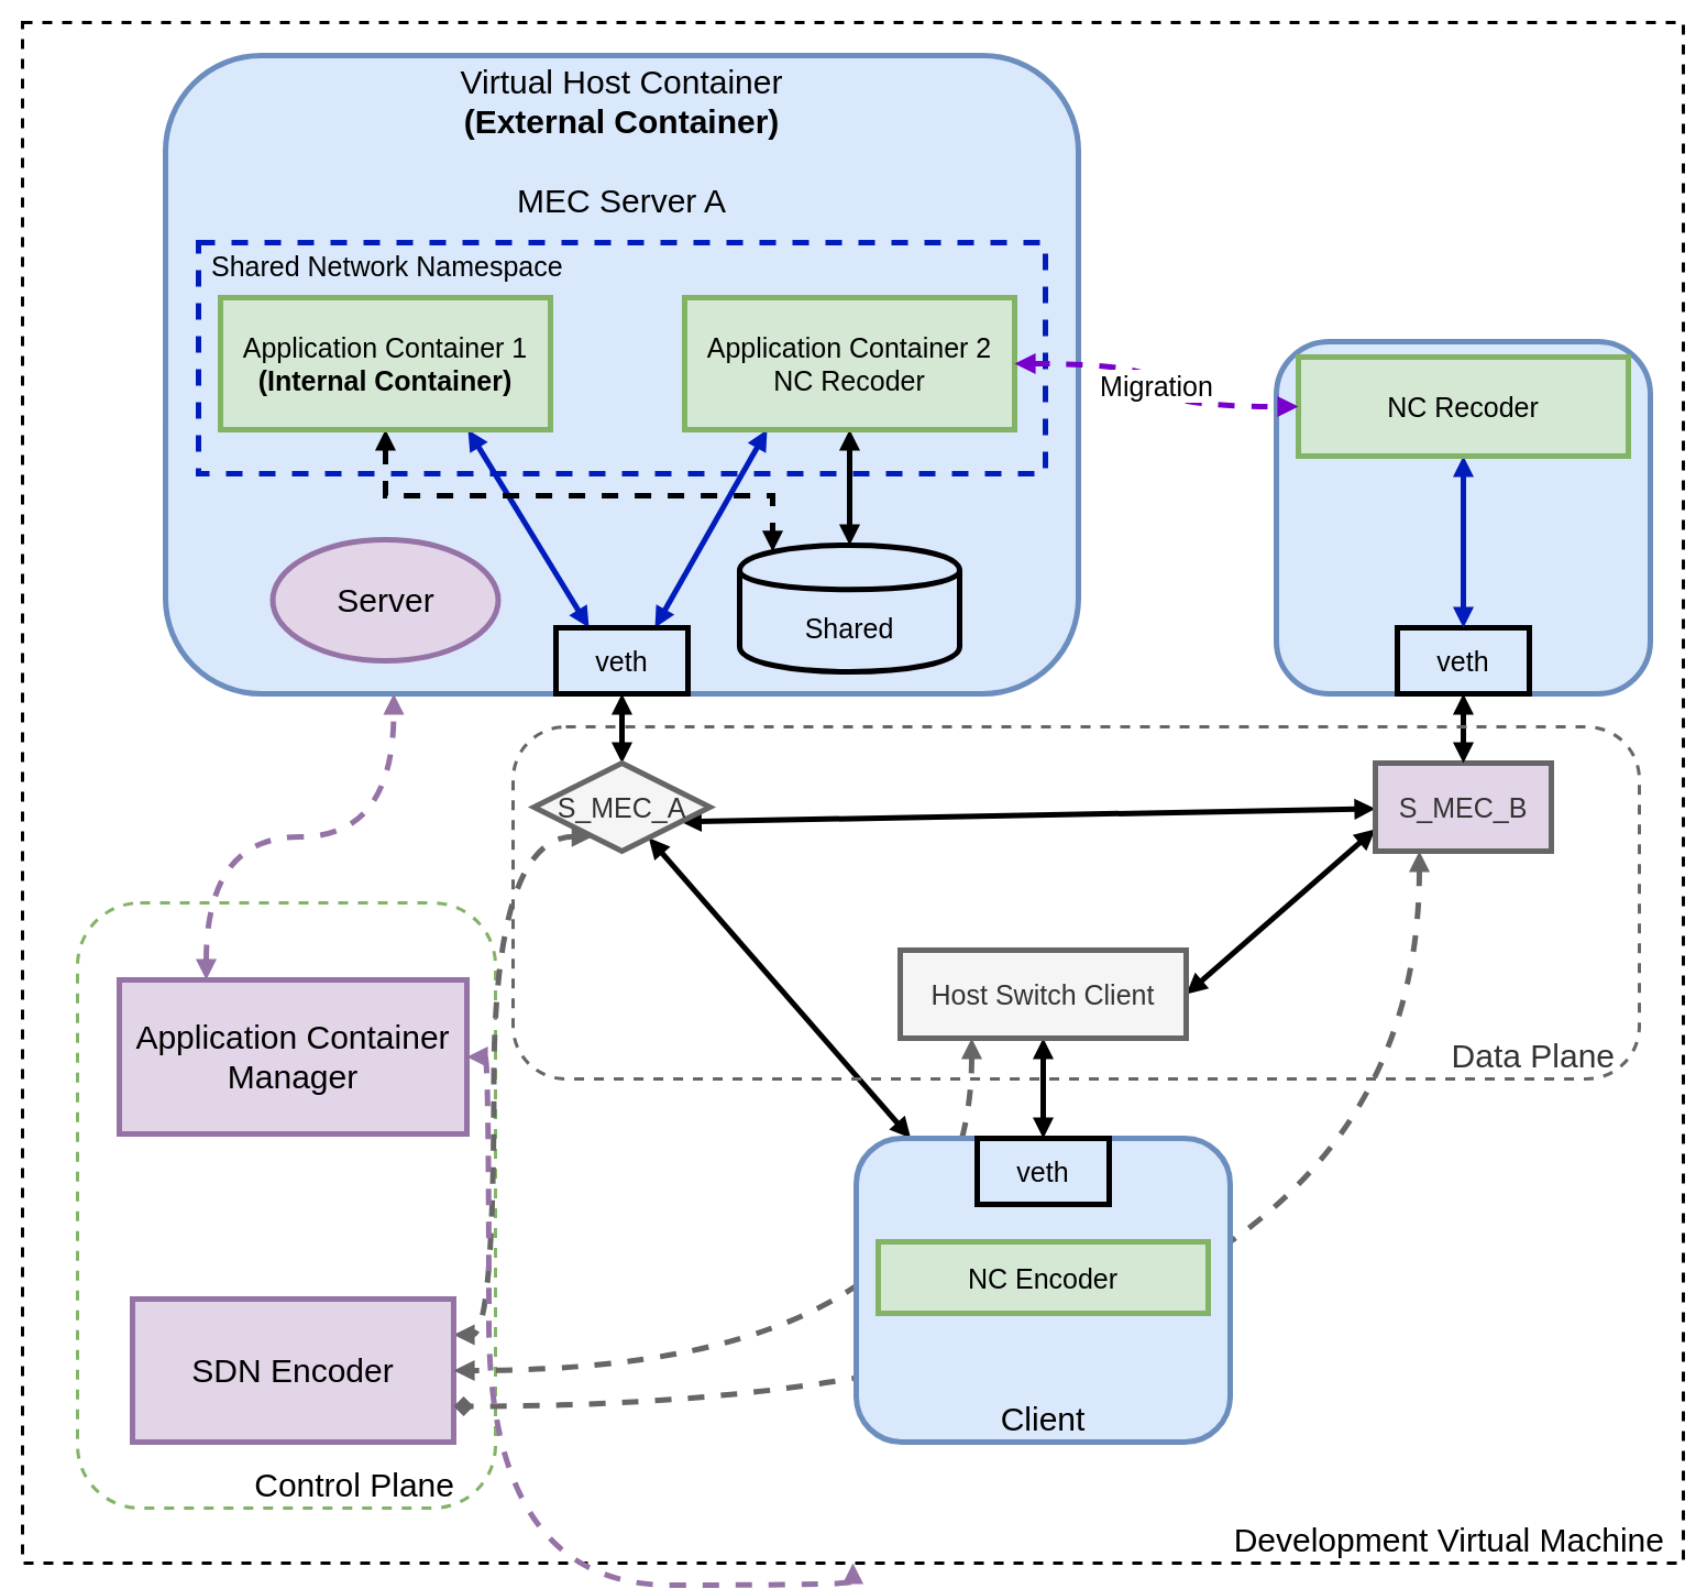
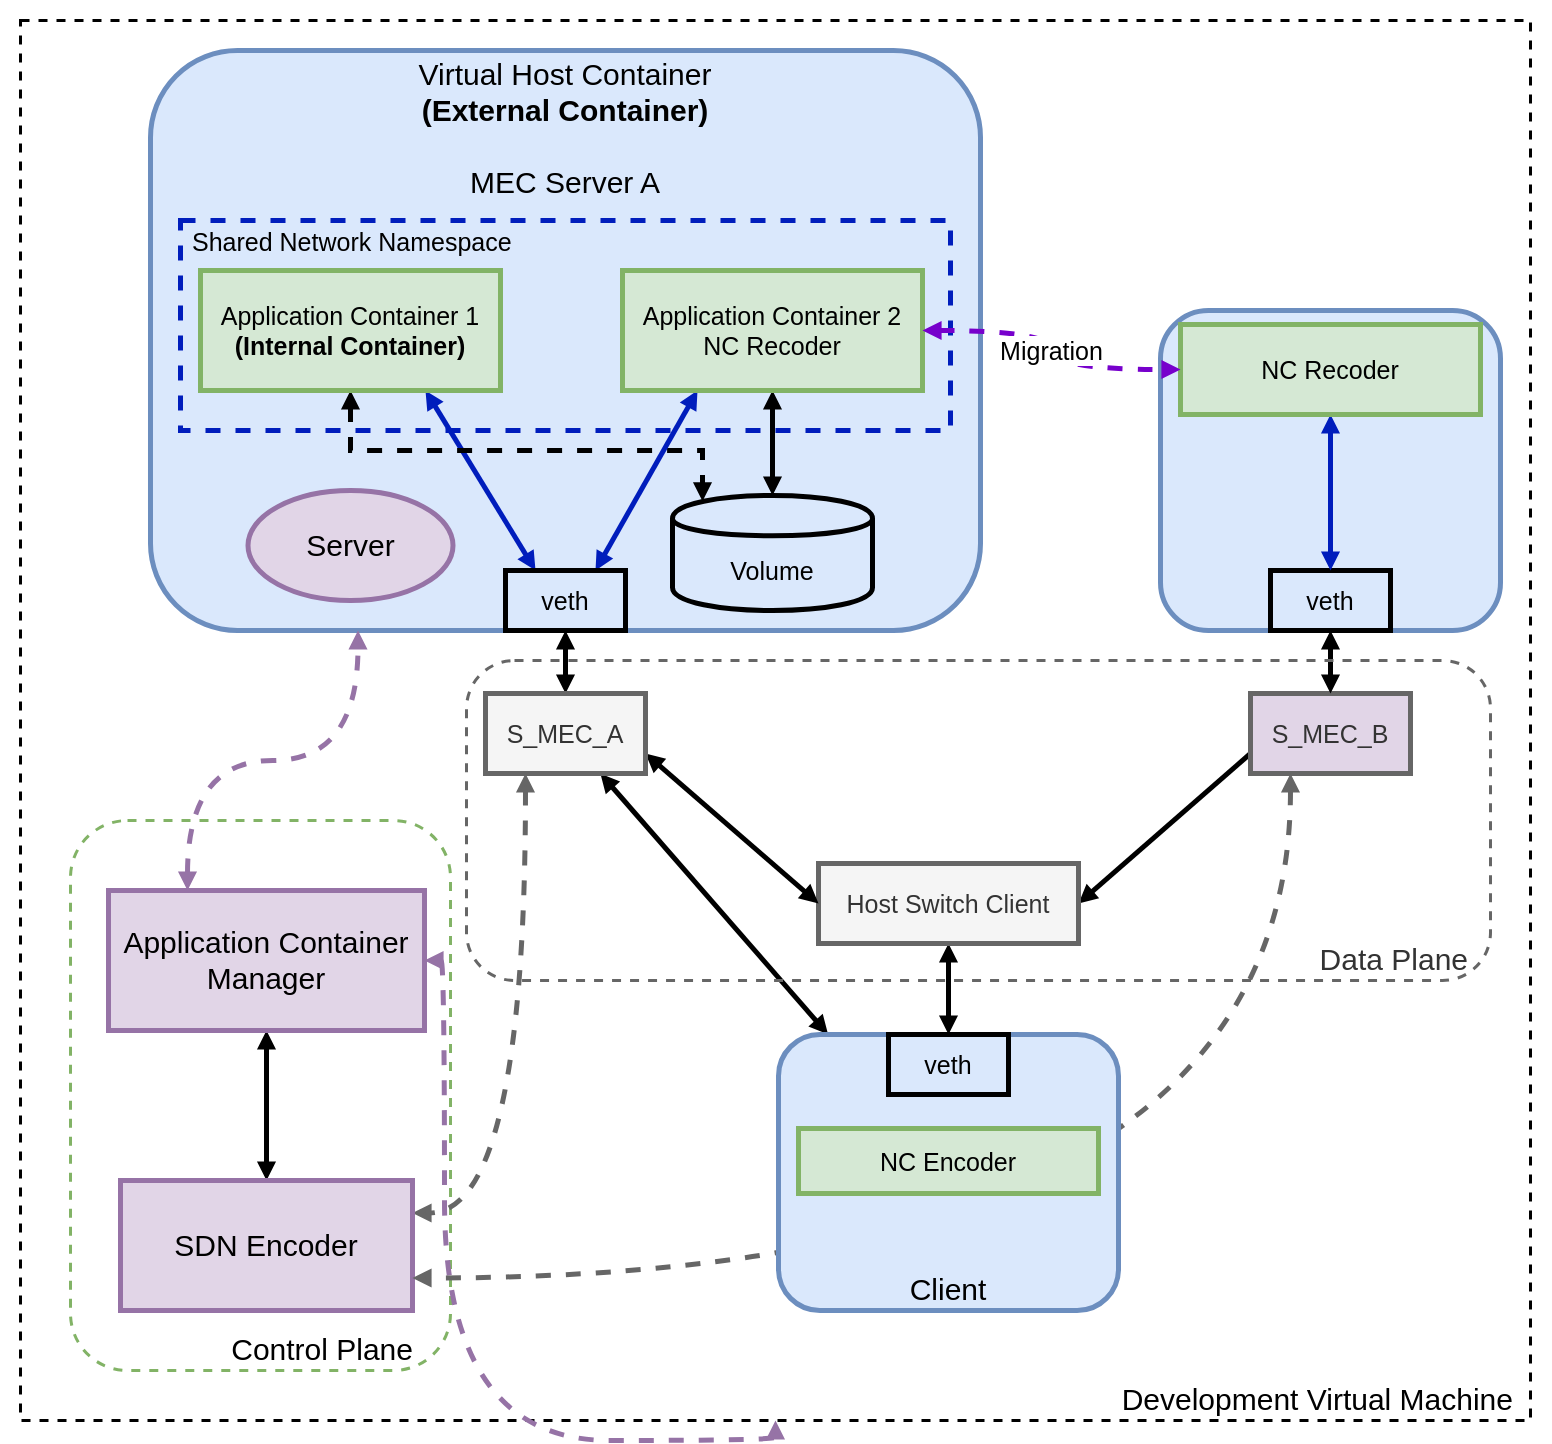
  <mxCell id="0" />
  <mxCell id="1" parent="0" />
  <mxCell id="2" value="Development Virtual Machine" style="rounded=0;whiteSpace=wrap;html=1;dashed=1;strokeWidth=3;fillColor=none;fontSize=30;fontColor=#000000;align=right;verticalAlign=bottom;spacingRight=15;" vertex="1" parent="1"><mxGeometry x="20" y="20" width="1510" height="1400" as="geometry" /></mxCell>
  <mxCell id="3" value="Control Plane" style="rounded=1;whiteSpace=wrap;html=1;strokeWidth=3;fillColor=none;fontSize=30;align=right;dashed=1;verticalAlign=bottom;strokeColor=#82b366;spacingRight=35;" vertex="1" parent="1"><mxGeometry x="70" y="820" width="380" height="550" as="geometry" /></mxCell>
  <mxCell id="4" value="Virtual Host Container&lt;br&gt;&lt;b&gt;(External Container)&lt;/b&gt;&lt;br&gt;&lt;br&gt;MEC Server A" style="rounded=1;whiteSpace=wrap;html=1;strokeWidth=5;fillColor=#dae8fc;strokeColor=#6c8ebf;verticalAlign=top;fontSize=30;" parent="1" vertex="1"><mxGeometry x="150" y="50" width="830" height="580" as="geometry" /></mxCell>
  <mxCell id="5" value="Shared Network Namespace" style="rounded=0;whiteSpace=wrap;html=1;strokeWidth=5;fontSize=25;fillColor=none;strokeColor=#001DBC;labelPosition=center;verticalLabelPosition=middle;align=left;verticalAlign=top;dashed=1;fontColor=#000000;spacingLeft=10;" vertex="1" parent="1"><mxGeometry x="180" y="220" width="770" height="210" as="geometry" /></mxCell>
  <mxCell id="6" style="rounded=0;orthogonalLoop=1;jettySize=auto;html=1;exitX=0.75;exitY=1;exitDx=0;exitDy=0;entryX=0.25;entryY=0;entryDx=0;entryDy=0;startArrow=block;startFill=1;endArrow=block;endFill=1;strokeColor=#001DBC;strokeWidth=5;fontSize=30;fontColor=#000000;fillColor=#0050ef;" edge="1" parent="1" source="8" target="14"><mxGeometry relative="1" as="geometry" /></mxCell>
  <mxCell id="7" style="edgeStyle=orthogonalEdgeStyle;rounded=0;orthogonalLoop=1;jettySize=auto;html=1;exitX=0.5;exitY=1;exitDx=0;exitDy=0;entryX=0.15;entryY=0.05;entryDx=0;entryDy=0;entryPerimeter=0;startArrow=block;startFill=1;endArrow=block;endFill=1;strokeColor=#000000;strokeWidth=5;fontSize=30;fontColor=#000000;dashed=1;" edge="1" parent="1" source="8" target="12"><mxGeometry relative="1" as="geometry"><Array as="points"><mxPoint x="350" y="450" /><mxPoint x="702" y="450" /></Array></mxGeometry></mxCell>
  <mxCell id="8" value="Application Container 1&lt;br style=&quot;font-size: 25px&quot;&gt;&lt;b&gt;(Internal Container)&lt;/b&gt;" style="rounded=0;whiteSpace=wrap;html=1;strokeWidth=5;fontSize=25;fillColor=#d5e8d4;strokeColor=#82b366;" parent="1" vertex="1"><mxGeometry x="200" y="270" width="300" height="120" as="geometry" /></mxCell>
  <mxCell id="9" style="edgeStyle=none;rounded=0;orthogonalLoop=1;jettySize=auto;html=1;exitX=0.5;exitY=1;exitDx=0;exitDy=0;endArrow=block;endFill=1;strokeWidth=5;fontSize=25;fillColor=#0050ef;strokeColor=#000000;startArrow=block;startFill=1;" edge="1" parent="1" source="11" target="12"><mxGeometry relative="1" as="geometry" /></mxCell>
  <mxCell id="10" style="edgeStyle=none;rounded=0;orthogonalLoop=1;jettySize=auto;html=1;exitX=0.25;exitY=1;exitDx=0;exitDy=0;entryX=0.75;entryY=0;entryDx=0;entryDy=0;startArrow=block;startFill=1;endArrow=block;endFill=1;strokeColor=#001DBC;strokeWidth=5;fontSize=30;fontColor=#000000;fillColor=#0050ef;" edge="1" parent="1" source="11" target="14"><mxGeometry relative="1" as="geometry" /></mxCell>
  <mxCell id="11" value="Application Container 2&lt;br&gt;NC Recoder" style="rounded=0;whiteSpace=wrap;html=1;strokeWidth=5;fontSize=25;fillColor=#d5e8d4;strokeColor=#82b366;" vertex="1" parent="1"><mxGeometry x="622" y="270" width="300" height="120" as="geometry" /></mxCell>
- <mxCell id="12" value="Shared" style="shape=cylinder;whiteSpace=wrap;html=1;boundedLbl=1;backgroundOutline=1;rounded=0;strokeWidth=5;fillColor=none;fontSize=25;align=center;" vertex="1" parent="1"><mxGeometry x="672" y="495" width="200" height="115" as="geometry" /></mxCell>
+ <mxCell id="12" value="Volume" style="shape=cylinder;whiteSpace=wrap;html=1;boundedLbl=1;backgroundOutline=1;rounded=0;strokeWidth=5;fillColor=none;fontSize=25;align=center;" vertex="1" parent="1"><mxGeometry x="672" y="495" width="200" height="115" as="geometry" /></mxCell>
  <mxCell id="13" style="edgeStyle=none;rounded=0;orthogonalLoop=1;jettySize=auto;html=1;exitX=0.5;exitY=1;exitDx=0;exitDy=0;entryX=0.5;entryY=0;entryDx=0;entryDy=0;startArrow=block;startFill=1;endArrow=block;endFill=1;strokeColor=#000000;strokeWidth=5;fontSize=25;fontColor=#000000;" edge="1" parent="1" source="14" target="22"><mxGeometry relative="1" as="geometry" /></mxCell>
  <mxCell id="14" value="veth" style="rounded=0;whiteSpace=wrap;html=1;strokeWidth=5;fillColor=none;fontSize=25;align=center;" vertex="1" parent="1"><mxGeometry x="505" y="570" width="120" height="60" as="geometry" /></mxCell>
  <mxCell id="15" value="Server" style="ellipse;whiteSpace=wrap;html=1;rounded=0;strokeWidth=5;fillColor=#e1d5e7;fontSize=30;align=center;strokeColor=#9673a6;" vertex="1" parent="1"><mxGeometry x="247.5" y="490" width="205" height="110" as="geometry" /></mxCell>
  <mxCell id="16" style="edgeStyle=none;rounded=0;orthogonalLoop=1;jettySize=auto;html=1;exitX=0.5;exitY=1;exitDx=0;exitDy=0;entryX=0.5;entryY=0;entryDx=0;entryDy=0;startArrow=block;startFill=1;endArrow=block;endFill=1;strokeColor=#000000;strokeWidth=5;fontSize=25;fontColor=#000000;" edge="1" parent="1" source="18" target="38"><mxGeometry relative="1" as="geometry" /></mxCell>
- <mxCell id="17" style="edgeStyle=none;rounded=0;orthogonalLoop=1;jettySize=auto;html=1;exitX=1;exitY=0.5;exitDx=0;exitDy=0;entryX=0;entryY=0.75;entryDx=0;entryDy=0;startArrow=block;startFill=1;endArrow=block;endFill=1;strokeColor=#000000;strokeWidth=5;fontSize=25;fontColor=#000000;" edge="1" parent="1" source="18" target="23"><mxGeometry relative="1" as="geometry" /></mxCell>
+ <mxCell id="17" style="edgeStyle=none;rounded=0;orthogonalLoop=1;jettySize=auto;html=1;exitX=1;exitY=0.5;exitDx=0;exitDy=0;entryX=0;entryY=0.75;entryDx=0;entryDy=0;startArrow=block;startFill=1;endArrow=none;endFill=1;strokeColor=#000000;strokeWidth=5;fontSize=25;fontColor=#000000;" edge="1" parent="1" source="18" target="23"><mxGeometry relative="1" as="geometry" /></mxCell>
  <mxCell id="18" value="Host Switch Client" style="rounded=0;whiteSpace=wrap;html=1;strokeWidth=5;fillColor=#f5f5f5;fontSize=25;fontColor=#333333;align=center;strokeColor=#666666;" vertex="1" parent="1"><mxGeometry x="818" y="863" width="260" height="80" as="geometry" /></mxCell>
  <mxCell id="19" value="" style="edgeStyle=none;rounded=0;orthogonalLoop=1;jettySize=auto;html=1;startArrow=block;startFill=1;endArrow=block;endFill=1;strokeColor=#000000;strokeWidth=5;fontSize=25;fontColor=#000000;fillColor=#f5f5f5;" edge="1" parent="1" source="22" target="37"><mxGeometry relative="1" as="geometry" /></mxCell>
- <mxCell id="20" style="edgeStyle=none;rounded=0;orthogonalLoop=1;jettySize=auto;html=1;exitX=1;exitY=0.75;exitDx=0;exitDy=0;startArrow=block;startFill=1;endArrow=block;endFill=1;strokeColor=#000000;strokeWidth=5;fontSize=25;fontColor=#000000;" edge="1" parent="1" source="22" target="23"><mxGeometry relative="1" as="geometry" /></mxCell>
+ <mxCell id="20" style="edgeStyle=none;rounded=0;orthogonalLoop=1;jettySize=auto;html=1;exitX=1;exitY=0.75;exitDx=0;exitDy=0;entryX=0;entryY=0.5;entryDx=0;entryDy=0;startArrow=block;startFill=1;endArrow=block;endFill=1;strokeColor=#000000;strokeWidth=5;fontSize=25;fontColor=#000000;" edge="1" parent="1" source="22" target="18"><mxGeometry relative="1" as="geometry" /></mxCell>
  <mxCell id="21" style="edgeStyle=orthogonalEdgeStyle;curved=1;rounded=0;orthogonalLoop=1;jettySize=auto;html=1;exitX=0.25;exitY=1;exitDx=0;exitDy=0;entryX=1;entryY=0.25;entryDx=0;entryDy=0;dashed=1;startArrow=block;startFill=1;endArrow=block;endFill=1;strokeColor=#666666;strokeWidth=5;fontSize=30;fontColor=#000000;fillColor=#f5f5f5;" edge="1" parent="1" source="22" target="31"><mxGeometry relative="1" as="geometry" /></mxCell>
- <mxCell id="22" value="S_MEC_A" style="rhombus;whiteSpace=wrap;html=1;strokeWidth=5;fillColor=#f5f5f5;fontSize=25;fontColor=#333333;align=center;strokeColor=#666666;" vertex="1" parent="1"><mxGeometry x="485" y="693" width="160" height="80" as="geometry" /></mxCell>
+ <mxCell id="22" value="S_MEC_A" style="rounded=0;whiteSpace=wrap;html=1;strokeWidth=5;fillColor=#f5f5f5;fontSize=25;fontColor=#333333;align=center;strokeColor=#666666;" vertex="1" parent="1"><mxGeometry x="485" y="693" width="160" height="80" as="geometry" /></mxCell>
  <mxCell id="23" value="S_MEC_B" style="rounded=0;whiteSpace=wrap;html=1;strokeWidth=5;fillColor=#e1d5e7;fontSize=25;fontColor=#333333;align=center;strokeColor=#666666;" vertex="1" parent="1"><mxGeometry x="1250" y="693" width="160" height="80" as="geometry" /></mxCell>
  <mxCell id="24" value="MEC Server B" style="rounded=1;whiteSpace=wrap;html=1;strokeWidth=5;fillColor=#dae8fc;strokeColor=#6c8ebf;verticalAlign=top;fontSize=30;" vertex="1" parent="1"><mxGeometry x="1160" y="310" width="340" height="320" as="geometry" /></mxCell>
  <mxCell id="25" style="edgeStyle=none;rounded=0;orthogonalLoop=1;jettySize=auto;html=1;exitX=0.5;exitY=1;exitDx=0;exitDy=0;entryX=0.5;entryY=0;entryDx=0;entryDy=0;startArrow=block;startFill=1;endArrow=block;endFill=1;strokeColor=#000000;strokeWidth=5;fontSize=25;fontColor=#000000;" edge="1" parent="1" source="26" target="23"><mxGeometry relative="1" as="geometry" /></mxCell>
  <mxCell id="26" value="veth" style="rounded=0;whiteSpace=wrap;html=1;strokeWidth=5;fillColor=none;fontSize=25;align=center;" vertex="1" parent="1"><mxGeometry x="1270" y="570" width="120" height="60" as="geometry" /></mxCell>
  <mxCell id="27" style="edgeStyle=orthogonalEdgeStyle;rounded=0;orthogonalLoop=1;jettySize=auto;html=1;exitX=0.5;exitY=1;exitDx=0;exitDy=0;entryX=0.5;entryY=0;entryDx=0;entryDy=0;startArrow=block;startFill=1;endArrow=block;endFill=1;strokeColor=#001DBC;strokeWidth=5;fontSize=30;fontColor=#000000;fillColor=#0050ef;" edge="1" parent="1" source="28" target="26"><mxGeometry relative="1" as="geometry" /></mxCell>
  <mxCell id="28" value="NC Recoder" style="rounded=0;whiteSpace=wrap;html=1;strokeWidth=5;fontSize=25;fillColor=#d5e8d4;strokeColor=#82b366;" vertex="1" parent="1"><mxGeometry x="1180" y="324" width="300" height="90" as="geometry" /></mxCell>
  <mxCell id="29" value="Migration" style="edgeStyle=orthogonalEdgeStyle;rounded=0;orthogonalLoop=1;jettySize=auto;html=1;exitX=1;exitY=0.5;exitDx=0;exitDy=0;entryX=0;entryY=0.5;entryDx=0;entryDy=0;startArrow=block;startFill=1;endArrow=block;endFill=1;strokeColor=#7700CC;strokeWidth=5;fontSize=25;fontColor=#000000;curved=1;dashed=1;fillColor=#aa00ff;labelPosition=center;verticalLabelPosition=middle;align=center;verticalAlign=middle;" edge="1" parent="1" source="11" target="28"><mxGeometry relative="1" as="geometry" /></mxCell>
+ <mxCell id="30" value="" style="rounded=0;orthogonalLoop=1;jettySize=auto;html=1;startArrow=block;startFill=1;endArrow=block;endFill=1;strokeColor=#000000;strokeWidth=5;fontSize=25;fontColor=#000000;" edge="1" parent="1" source="31" target="34"><mxGeometry relative="1" as="geometry" /></mxCell>
  <mxCell id="31" value="SDN Encoder" style="rounded=0;whiteSpace=wrap;html=1;strokeWidth=5;fillColor=#e1d5e7;fontSize=30;align=center;strokeColor=#9673a6;" vertex="1" parent="1"><mxGeometry x="120" y="1180" width="292" height="130" as="geometry" /></mxCell>
  <mxCell id="32" style="edgeStyle=orthogonalEdgeStyle;curved=1;rounded=0;orthogonalLoop=1;jettySize=auto;html=1;exitX=0.25;exitY=0;exitDx=0;exitDy=0;entryX=0.25;entryY=1;entryDx=0;entryDy=0;dashed=1;startArrow=block;startFill=1;endArrow=block;endFill=1;strokeColor=#9673a6;strokeWidth=5;fontSize=30;fontColor=#000000;fillColor=#e1d5e7;" edge="1" parent="1" source="34" target="4"><mxGeometry relative="1" as="geometry" /></mxCell>
  <mxCell id="33" style="edgeStyle=orthogonalEdgeStyle;curved=1;rounded=0;orthogonalLoop=1;jettySize=auto;html=1;exitX=1;exitY=0.5;exitDx=0;exitDy=0;dashed=1;startArrow=block;startFill=1;endArrow=block;endFill=1;strokeColor=#9673a6;strokeWidth=5;fontSize=30;fontColor=#000000;fillColor=#e1d5e7;" edge="1" parent="1" source="34" target="2"><mxGeometry relative="1" as="geometry" /></mxCell>
  <mxCell id="34" value="Application Container&lt;br style=&quot;font-size: 30px;&quot;&gt;Manager" style="rounded=0;whiteSpace=wrap;html=1;strokeWidth=5;fillColor=#e1d5e7;fontSize=30;align=center;strokeColor=#9673a6;" vertex="1" parent="1"><mxGeometry x="108" y="890" width="316" height="140" as="geometry" /></mxCell>
- <mxCell id="35" style="edgeStyle=orthogonalEdgeStyle;curved=1;rounded=0;orthogonalLoop=1;jettySize=auto;html=1;exitX=0.25;exitY=1;exitDx=0;exitDy=0;entryX=1;entryY=0.5;entryDx=0;entryDy=0;dashed=1;startArrow=block;startFill=1;endArrow=block;endFill=1;strokeColor=#666666;strokeWidth=5;fontSize=30;fontColor=#000000;fillColor=#f5f5f5;" edge="1" parent="1" source="18" target="31"><mxGeometry relative="1" as="geometry" /></mxCell>
- <mxCell id="36" style="edgeStyle=orthogonalEdgeStyle;curved=1;rounded=0;orthogonalLoop=1;jettySize=auto;html=1;exitX=0.25;exitY=1;exitDx=0;exitDy=0;entryX=1;entryY=0.75;entryDx=0;entryDy=0;dashed=1;startArrow=block;startFill=1;endArrow=diamond;endFill=1;strokeColor=#666666;strokeWidth=5;fontSize=30;fontColor=#000000;fillColor=#f5f5f5;" edge="1" parent="1" source="23" target="31"><mxGeometry relative="1" as="geometry" /></mxCell>
+ <mxCell id="36" style="edgeStyle=orthogonalEdgeStyle;curved=1;rounded=0;orthogonalLoop=1;jettySize=auto;html=1;exitX=0.25;exitY=1;exitDx=0;exitDy=0;entryX=1;entryY=0.75;entryDx=0;entryDy=0;dashed=1;startArrow=block;startFill=1;endArrow=block;endFill=1;strokeColor=#666666;strokeWidth=5;fontSize=30;fontColor=#000000;fillColor=#f5f5f5;" edge="1" parent="1" source="23" target="31"><mxGeometry relative="1" as="geometry" /></mxCell>
  <mxCell id="37" value="Client" style="rounded=1;whiteSpace=wrap;html=1;strokeWidth=5;fillColor=#dae8fc;strokeColor=#6c8ebf;verticalAlign=bottom;fontSize=30;" vertex="1" parent="1"><mxGeometry x="778" y="1034" width="340" height="276" as="geometry" /></mxCell>
  <mxCell id="38" value="veth" style="rounded=0;whiteSpace=wrap;html=1;strokeWidth=5;fillColor=none;fontSize=25;align=center;" vertex="1" parent="1"><mxGeometry x="888" y="1034" width="120" height="60" as="geometry" /></mxCell>
  <mxCell id="39" value="NC Encoder" style="rounded=0;whiteSpace=wrap;html=1;strokeWidth=5;fontSize=25;fillColor=#d5e8d4;strokeColor=#82b366;" vertex="1" parent="1"><mxGeometry x="798" y="1128" width="300" height="65" as="geometry" /></mxCell>
  <mxCell id="40" value="Data Plane" style="rounded=1;whiteSpace=wrap;html=1;strokeWidth=3;fillColor=none;fontSize=30;fontColor=#333333;align=right;dashed=1;verticalAlign=bottom;strokeColor=#666666;spacingLeft=0;spacingRight=20;" vertex="1" parent="1"><mxGeometry x="466" y="660" width="1024" height="320" as="geometry" /></mxCell>
